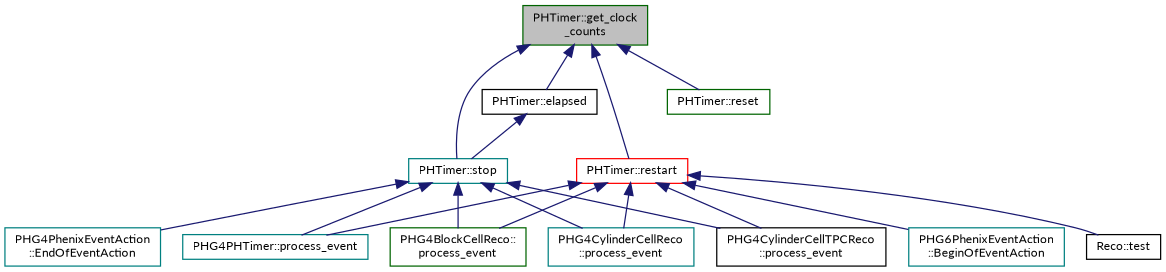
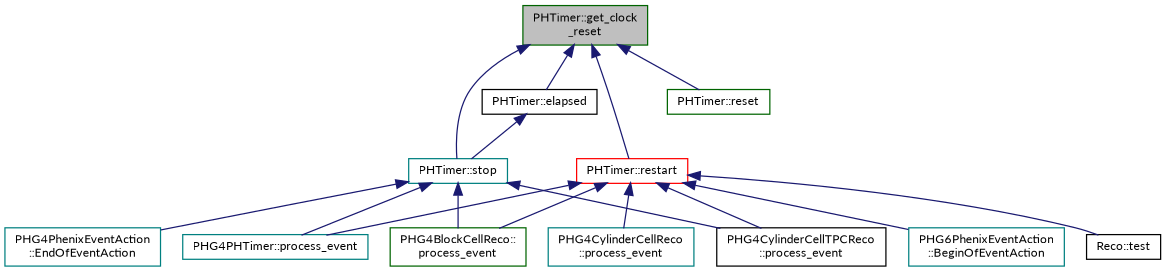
  digraph {
    fontname=Lato
    rankdir=TB
    node [color=teal fontname=Lato fontsize=10 shape=record]
    edge [color=midnightblue dir=back fontname=Lato fontsize=10 labelfontname=FreeSans labelfontsize=10 style=solid]
-   n1 [color=darkgreen fillcolor=grey75 fontcolor=black height=0.2 label="PHTimer::get_clock\l_counts" style=filled width=0.4]
+   n1 [color=darkgreen fillcolor=grey75 fontcolor=black height=0.2 label="PHTimer::get_clock\l_reset" style=filled width=0.4]
    n2 [color=black height=0.2 label="PHTimer::elapsed" width=0.4]
    n3 [height=0.2 label="PHTimer::stop" width=0.4]
    n4 [color=darkgreen height=0.2 label="PHTimer::reset" width=0.4]
    n5 [color=red height=0.2 label="PHTimer::restart" width=0.4]
    n6 [color=darkgreen height=0.2 label="PHG4BlockCellReco::\lprocess_event" width=0.4]
    n7 [height=0.2 label="PHG4CylinderCellReco\l::process_event" width=0.4]
    n8 [color=black height=0.2 label="PHG4CylinderCellTPCReco\l::process_event" width=0.4]
    n9 [height=0.2 label="PHG4PhenixEventAction\l::EndOfEventAction" width=0.4]
    n10 [height=0.2 label="PHG4PHTimer::process_event" width=0.4]
    n11 [color=black height=0.2 label="Reco::test" width=0.4]
    n12 [height=0.2 label="PHG6PhenixEventAction\l::BeginOfEventAction" width=0.4]
    n1 -> n2
    n1 -> n3
    n1 -> n4
    n1 -> n5
    n2 -> n3
    n3 -> n6
-   n3 -> n7
    n3 -> n8
    n3 -> n9
    n3 -> n10
    n5 -> n6
    n5 -> n7
    n5 -> n8
    n5 -> n10
    n5 -> n11
    n5 -> n12
  }
